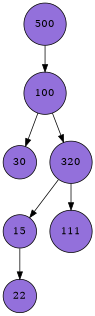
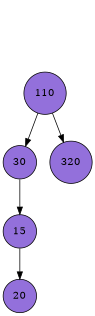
  digraph {
    node [color=black fillcolor="#9370DB" shape=circle style=filled]
    edge [color=black]
-   500
-   100
+   100 [label=110]
    30
    320
    15
-   111
-   20 [label=22]
-   500 -> 100
+   20
    100 -> 30
    100 -> 320
-   320 -> 15
-   320 -> 111
+   30 -> 15
    15 -> 20
  }
